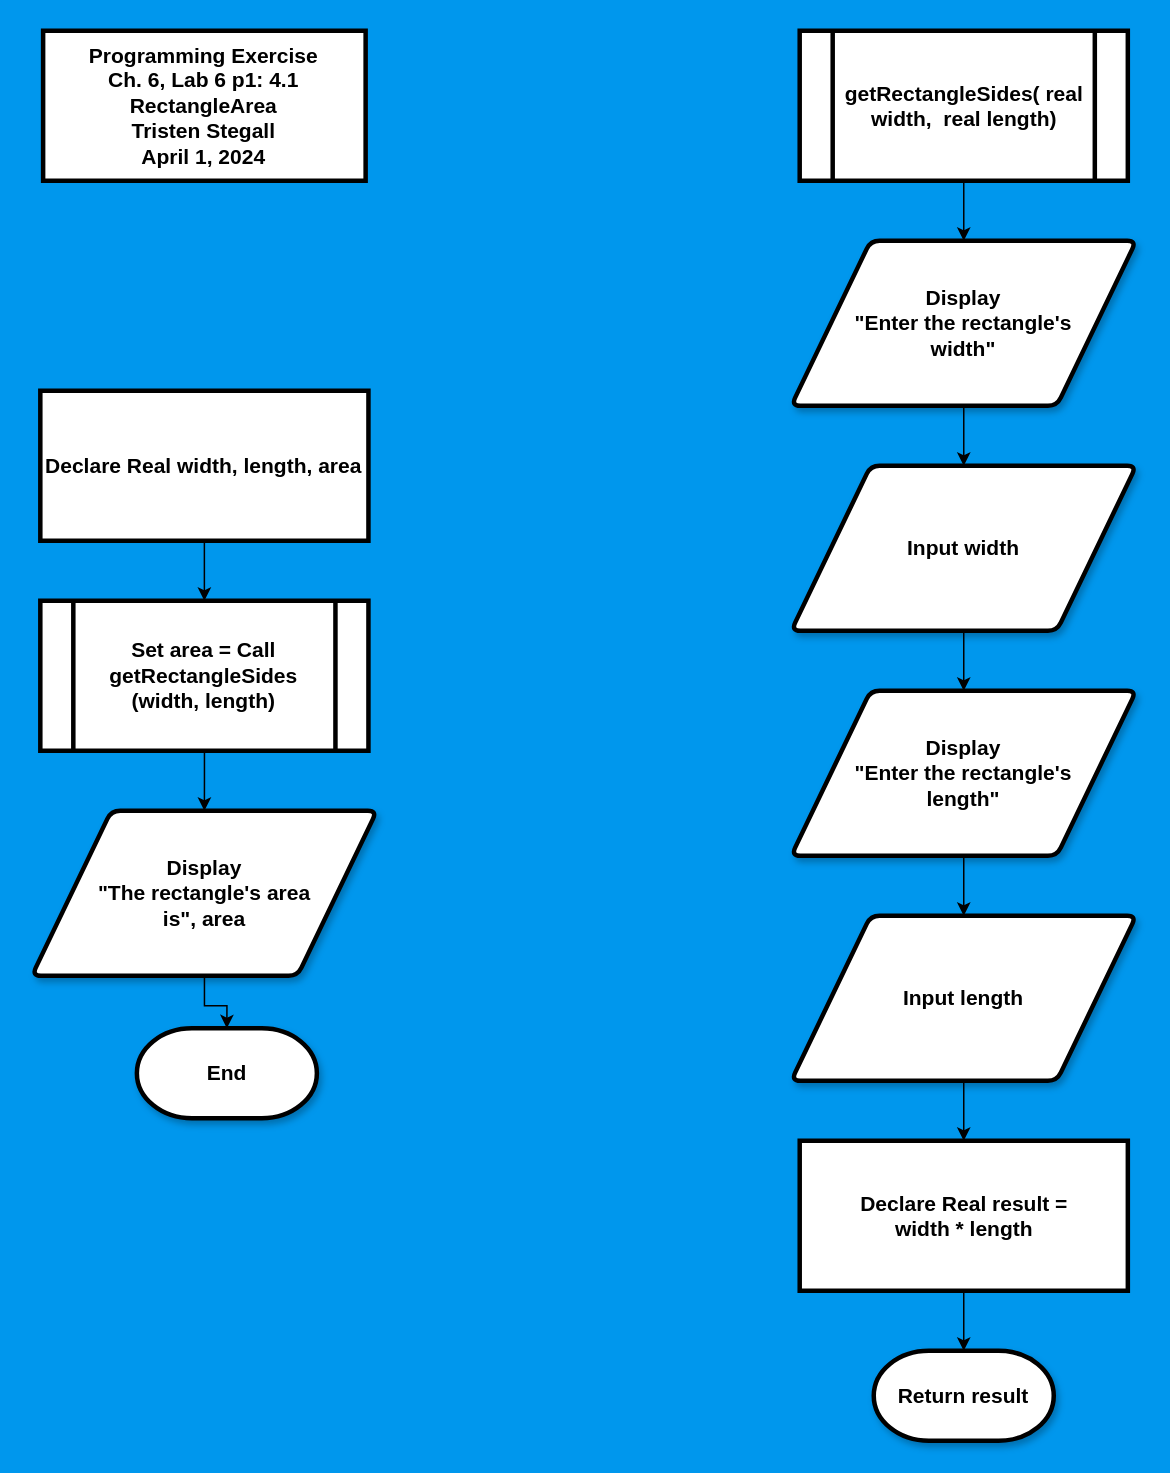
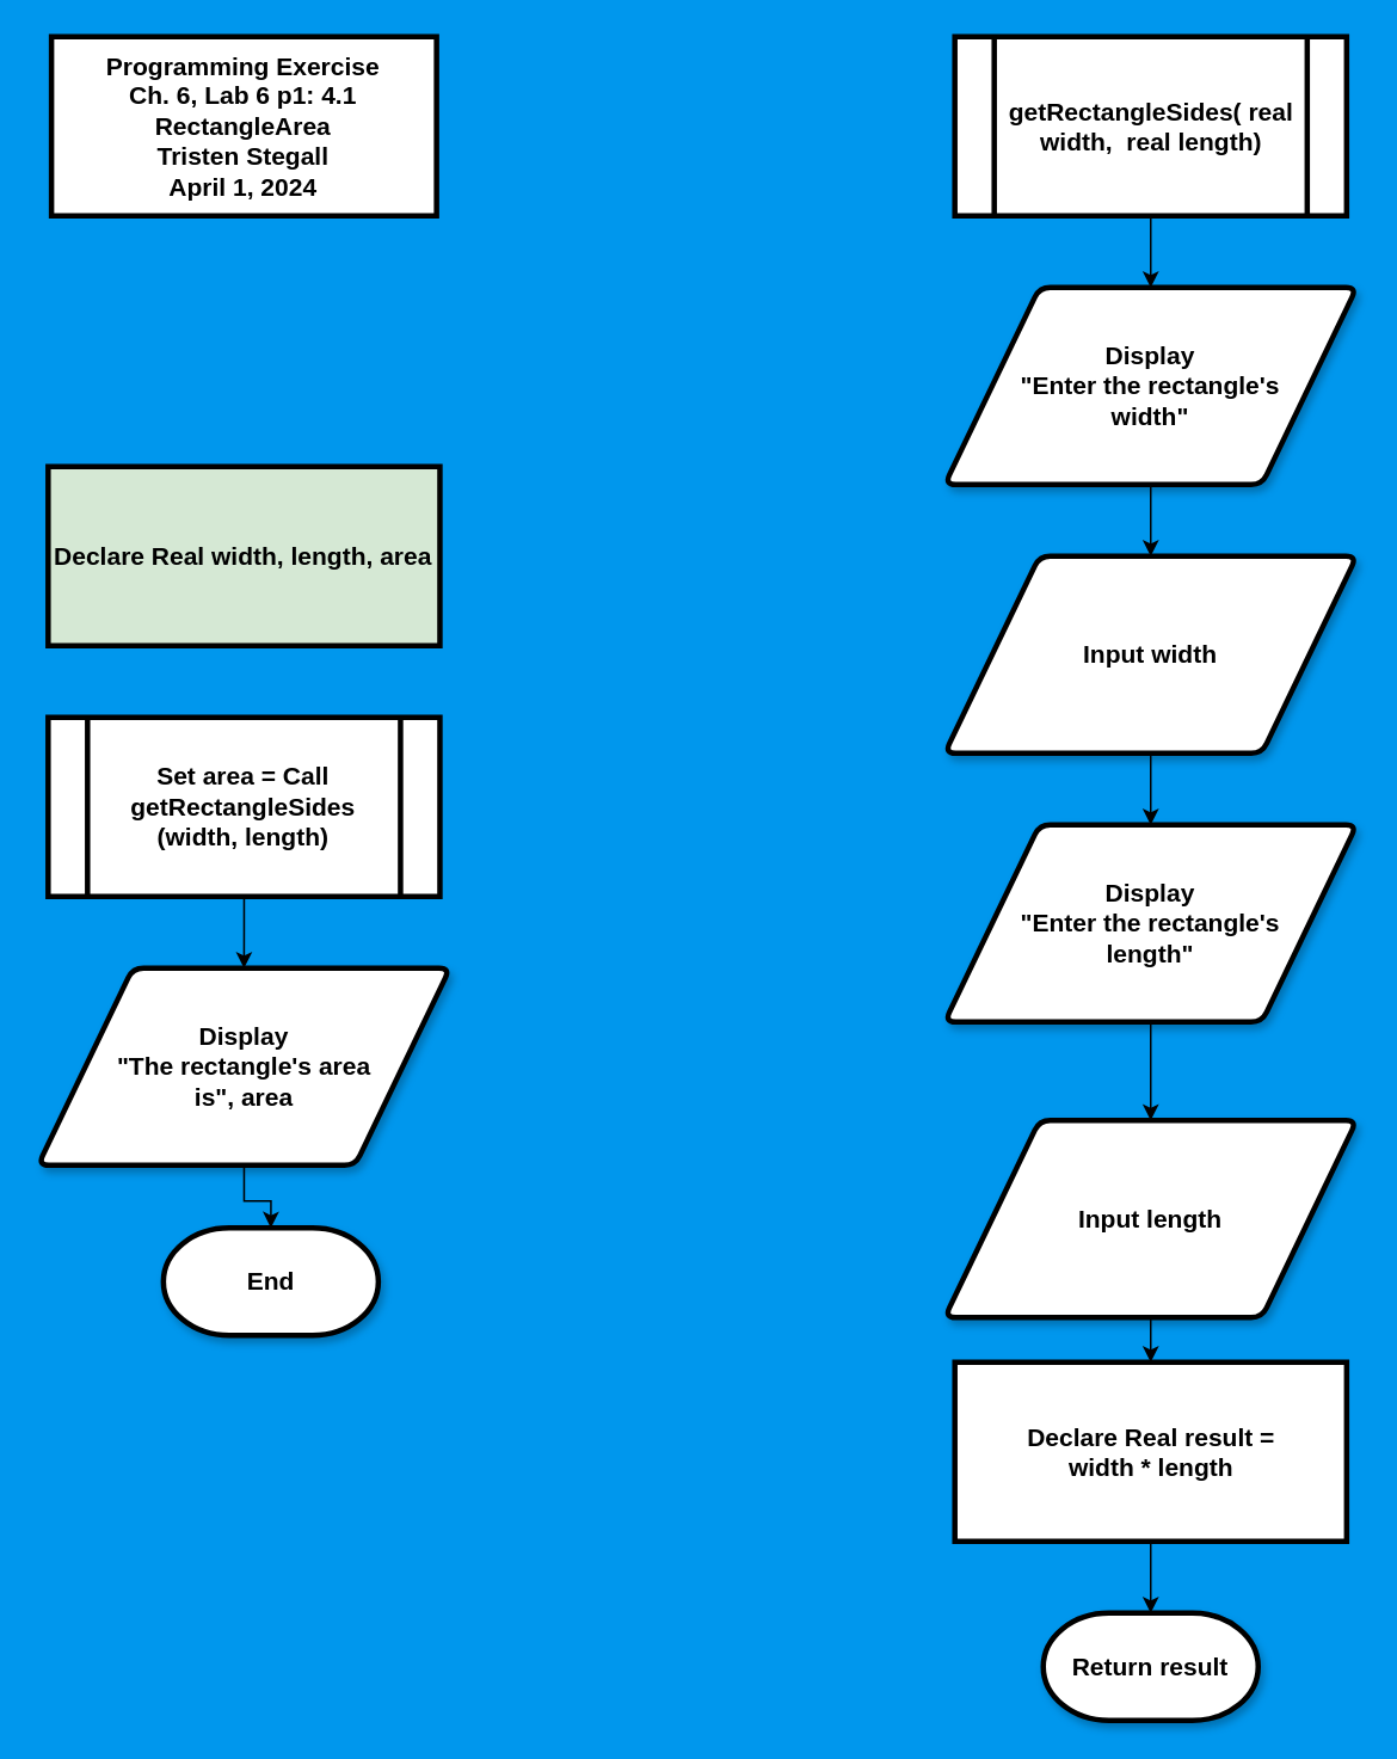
  <mxCell id="0" />
  <mxCell id="1" parent="0" />
  <mxCell id="2" value="&lt;div&gt;&lt;span style=&quot;font-size: 14px&quot;&gt;&lt;b&gt;Programming Exercise&lt;/b&gt;&lt;/span&gt;&lt;/div&gt;&lt;div&gt;&lt;span style=&quot;font-size: 14px&quot;&gt;&lt;b&gt;Ch. 6, Lab 6 p1: 4.1&lt;br&gt;RectangleArea&lt;br&gt;&lt;/b&gt;&lt;/span&gt;&lt;/div&gt;&lt;div&gt;&lt;span style=&quot;font-size: 14px&quot;&gt;&lt;/span&gt;&lt;/div&gt;&lt;span style=&quot;font-size: 14px&quot;&gt;&lt;b&gt;Tristen Stegall&lt;br&gt;April 1, 2024&lt;br&gt;&lt;/b&gt;&lt;/span&gt;" style="rounded=0;whiteSpace=wrap;html=1;strokeWidth=3;fillColor=#FFFFFF;strokeColor=#000000;fontColor=#000000;fillStyle=auto;" parent="1" vertex="1"><mxGeometry x="28.25" y="20" width="215" height="100" as="geometry" /></mxCell>
- <mxCell id="3" style="edgeStyle=orthogonalEdgeStyle;rounded=0;orthogonalLoop=1;jettySize=auto;html=1;entryX=0.5;entryY=0;entryDx=0;entryDy=0;" parent="1" source="4" target="6" edge="1"><mxGeometry relative="1" as="geometry" /></mxCell>
- <mxCell id="4" value="&lt;div&gt;&lt;span style=&quot;font-size: 14px&quot;&gt;&lt;b&gt;Declare Real width, length, area&lt;br&gt;&lt;/b&gt;&lt;/span&gt;&lt;/div&gt;" style="rounded=0;whiteSpace=wrap;html=1;strokeWidth=3;strokeColor=#000000;fontColor=#000000;fillColor=#FFFFFF;" parent="1" vertex="1"><mxGeometry x="26.38" y="260" width="218.75" height="100" as="geometry" /></mxCell>
+ <mxCell id="4" value="&lt;div&gt;&lt;span style=&quot;font-size: 14px&quot;&gt;&lt;b&gt;Declare Real width, length, area&lt;br&gt;&lt;/b&gt;&lt;/span&gt;&lt;/div&gt;" style="rounded=0;whiteSpace=wrap;html=1;strokeWidth=3;strokeColor=#000000;fontColor=#000000;fillColor=#d5e8d4;" parent="1" vertex="1"><mxGeometry x="26.38" y="260" width="218.75" height="100" as="geometry" /></mxCell>
  <mxCell id="5" style="edgeStyle=orthogonalEdgeStyle;rounded=0;orthogonalLoop=1;jettySize=auto;html=1;entryX=0.5;entryY=0;entryDx=0;entryDy=0;" parent="1" source="6" target="8" edge="1"><mxGeometry relative="1" as="geometry" /></mxCell>
  <mxCell id="6" value="&lt;div&gt;Set area = Call getRectangleSides&lt;/div&gt;&lt;div&gt;(width, length)&lt;/div&gt;" style="shape=process;whiteSpace=wrap;html=1;backgroundOutline=1;strokeWidth=3;fontStyle=1;fontSize=14;" parent="1" vertex="1"><mxGeometry x="26.38" y="400" width="218.75" height="100" as="geometry" /></mxCell>
  <mxCell id="7" value="&lt;font style=&quot;font-size: 14px&quot;&gt;&lt;b&gt;End&lt;/b&gt;&lt;/font&gt;" style="strokeWidth=3;html=1;shape=mxgraph.flowchart.terminator;whiteSpace=wrap;shadow=1;strokeColor=#000000;fontColor=#000000;fillColor=#FFFFFF;" parent="1" vertex="1"><mxGeometry x="90.75" y="685" width="120" height="60" as="geometry" /></mxCell>
  <mxCell id="8" value="&lt;div&gt;&lt;font style=&quot;font-size: 14px&quot;&gt;&lt;b&gt;Display&lt;/b&gt;&lt;/font&gt;&lt;/div&gt;&lt;div&gt;&lt;font style=&quot;font-size: 14px&quot;&gt;&lt;b&gt;&quot;The rectangle's area&lt;/b&gt;&lt;/font&gt;&lt;/div&gt;&lt;div&gt;&lt;font style=&quot;font-size: 14px&quot;&gt;&lt;b&gt;is&quot;, area&lt;br&gt;&lt;/b&gt;&lt;/font&gt;&lt;/div&gt;" style="shape=parallelogram;html=1;strokeWidth=3;perimeter=parallelogramPerimeter;whiteSpace=wrap;rounded=1;arcSize=12;size=0.23;shadow=1;strokeColor=#000000;fontColor=#000000;fillColor=#FFFFFF;" parent="1" vertex="1"><mxGeometry x="20.76" y="540" width="230" height="110" as="geometry" /></mxCell>
  <mxCell id="9" style="edgeStyle=orthogonalEdgeStyle;rounded=0;orthogonalLoop=1;jettySize=auto;html=1;entryX=0.5;entryY=0;entryDx=0;entryDy=0;entryPerimeter=0;" parent="1" source="8" target="7" edge="1"><mxGeometry relative="1" as="geometry" /></mxCell>
  <mxCell id="10" style="edgeStyle=orthogonalEdgeStyle;rounded=0;orthogonalLoop=1;jettySize=auto;html=1;entryX=0.5;entryY=0;entryDx=0;entryDy=0;" parent="1" source="11" target="13" edge="1"><mxGeometry relative="1" as="geometry" /></mxCell>
  <mxCell id="11" value="&lt;div&gt;getRectangleSides( real width,&amp;nbsp; real length)&lt;/div&gt;" style="shape=process;whiteSpace=wrap;html=1;backgroundOutline=1;strokeWidth=3;fontStyle=1;fontSize=14;" parent="1" vertex="1"><mxGeometry x="532.63" y="20" width="218.75" height="100" as="geometry" /></mxCell>
  <mxCell id="12" style="edgeStyle=orthogonalEdgeStyle;rounded=0;orthogonalLoop=1;jettySize=auto;html=1;entryX=0.5;entryY=0;entryDx=0;entryDy=0;" parent="1" source="13" target="15" edge="1"><mxGeometry relative="1" as="geometry" /></mxCell>
  <mxCell id="13" value="&lt;div&gt;&lt;font style=&quot;font-size: 14px&quot;&gt;&lt;b&gt;Display&lt;/b&gt;&lt;/font&gt;&lt;/div&gt;&lt;div&gt;&lt;font style=&quot;font-size: 14px&quot;&gt;&lt;b&gt;&quot;Enter the rectangle's&lt;/b&gt;&lt;/font&gt;&lt;/div&gt;&lt;div&gt;&lt;font style=&quot;font-size: 14px&quot;&gt;&lt;b&gt;width&quot;&lt;br&gt;&lt;/b&gt;&lt;/font&gt;&lt;/div&gt;" style="shape=parallelogram;html=1;strokeWidth=3;perimeter=parallelogramPerimeter;whiteSpace=wrap;rounded=1;arcSize=12;size=0.23;shadow=1;strokeColor=#000000;fontColor=#000000;fillColor=#FFFFFF;" parent="1" vertex="1"><mxGeometry x="527.01" y="160" width="230" height="110" as="geometry" /></mxCell>
  <mxCell id="14" style="edgeStyle=orthogonalEdgeStyle;rounded=0;orthogonalLoop=1;jettySize=auto;html=1;entryX=0.5;entryY=0;entryDx=0;entryDy=0;" parent="1" source="15" target="17" edge="1"><mxGeometry relative="1" as="geometry" /></mxCell>
  <mxCell id="15" value="Input width" style="shape=parallelogram;html=1;strokeWidth=3;perimeter=parallelogramPerimeter;whiteSpace=wrap;rounded=1;arcSize=12;size=0.23;shadow=1;strokeColor=#000000;fontColor=#000000;fillColor=#FFFFFF;fontSize=14;fontStyle=1" parent="1" vertex="1"><mxGeometry x="527.01" y="310" width="230" height="110" as="geometry" /></mxCell>
  <mxCell id="16" style="edgeStyle=orthogonalEdgeStyle;rounded=0;orthogonalLoop=1;jettySize=auto;html=1;entryX=0.5;entryY=0;entryDx=0;entryDy=0;" parent="1" source="17" target="19" edge="1"><mxGeometry relative="1" as="geometry" /></mxCell>
  <mxCell id="17" value="&lt;div&gt;&lt;font style=&quot;font-size: 14px&quot;&gt;&lt;span&gt;Display&lt;/span&gt;&lt;/font&gt;&lt;/div&gt;&lt;div&gt;&lt;font style=&quot;font-size: 14px&quot;&gt;&lt;span&gt;&quot;Enter the rectangle's&lt;/span&gt;&lt;/font&gt;&lt;/div&gt;&lt;div&gt;&lt;font style=&quot;font-size: 14px&quot;&gt;&lt;span&gt;length&quot;&lt;br&gt;&lt;/span&gt;&lt;/font&gt;&lt;/div&gt;" style="shape=parallelogram;html=1;strokeWidth=3;perimeter=parallelogramPerimeter;whiteSpace=wrap;rounded=1;arcSize=12;size=0.23;shadow=1;strokeColor=#000000;fontColor=#000000;fillColor=#FFFFFF;fontSize=14;fontStyle=1" parent="1" vertex="1"><mxGeometry x="527" y="460" width="230" height="110" as="geometry" /></mxCell>
  <mxCell id="18" style="edgeStyle=orthogonalEdgeStyle;rounded=0;orthogonalLoop=1;jettySize=auto;html=1;" parent="1" source="19" target="21" edge="1"><mxGeometry relative="1" as="geometry" /></mxCell>
- <mxCell id="19" value="Input length" style="shape=parallelogram;html=1;strokeWidth=3;perimeter=parallelogramPerimeter;whiteSpace=wrap;rounded=1;arcSize=12;size=0.23;shadow=1;strokeColor=#000000;fontColor=#000000;fillColor=#FFFFFF;fontSize=14;fontStyle=1" parent="1" vertex="1"><mxGeometry x="527" y="610" width="230" height="110" as="geometry" /></mxCell>
+ <mxCell id="19" value="Input length" style="shape=parallelogram;html=1;strokeWidth=3;perimeter=parallelogramPerimeter;whiteSpace=wrap;rounded=1;arcSize=12;size=0.23;shadow=1;strokeColor=#000000;fontColor=#000000;fillColor=#FFFFFF;fontSize=14;fontStyle=1" parent="1" vertex="1"><mxGeometry x="527" y="625" width="230" height="110" as="geometry" /></mxCell>
  <mxCell id="20" value="Return result" style="strokeWidth=3;html=1;shape=mxgraph.flowchart.terminator;whiteSpace=wrap;shadow=1;strokeColor=#000000;fontColor=#000000;fillColor=#FFFFFF;fontStyle=1;fontSize=14;" parent="1" vertex="1"><mxGeometry x="582" y="900" width="120" height="60" as="geometry" /></mxCell>
  <mxCell id="21" value="&lt;div&gt;&lt;span style=&quot;font-size: 14px&quot;&gt;&lt;b&gt;Declare Real result =&lt;/b&gt;&lt;/span&gt;&lt;/div&gt;&lt;div&gt;&lt;span style=&quot;font-size: 14px&quot;&gt;&lt;b&gt;width * length&lt;br&gt;&lt;/b&gt;&lt;/span&gt;&lt;/div&gt;" style="rounded=0;whiteSpace=wrap;html=1;strokeWidth=3;strokeColor=#000000;fontColor=#000000;fillColor=#FFFFFF;" parent="1" vertex="1"><mxGeometry x="532.64" y="760" width="218.75" height="100" as="geometry" /></mxCell>
  <mxCell id="22" style="edgeStyle=orthogonalEdgeStyle;rounded=0;orthogonalLoop=1;jettySize=auto;html=1;entryX=0.5;entryY=0;entryDx=0;entryDy=0;entryPerimeter=0;" parent="1" source="21" target="20" edge="1"><mxGeometry relative="1" as="geometry" /></mxCell>
